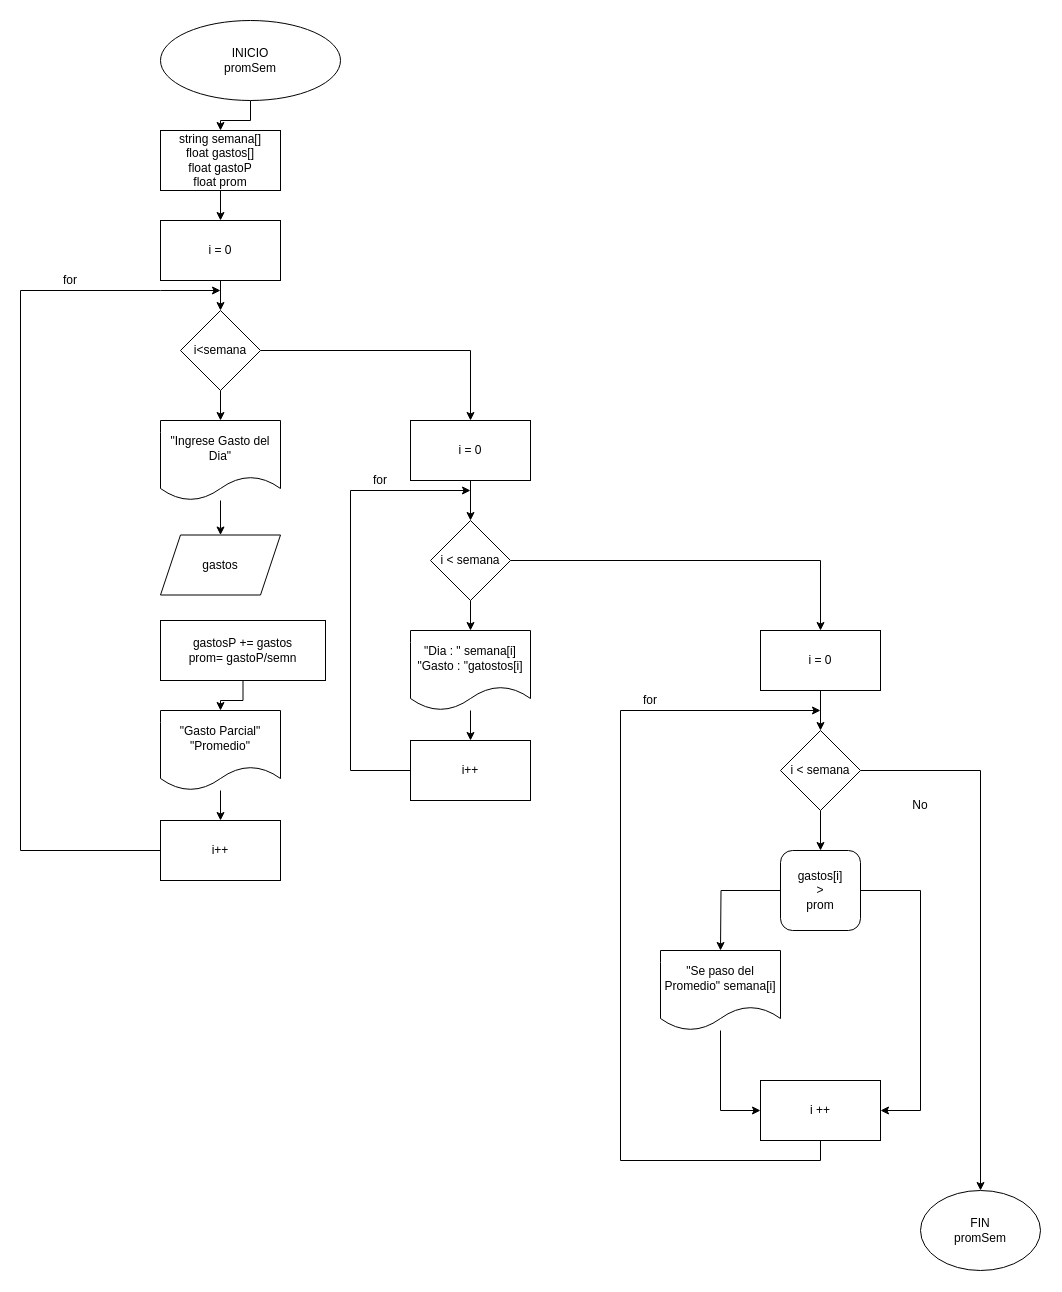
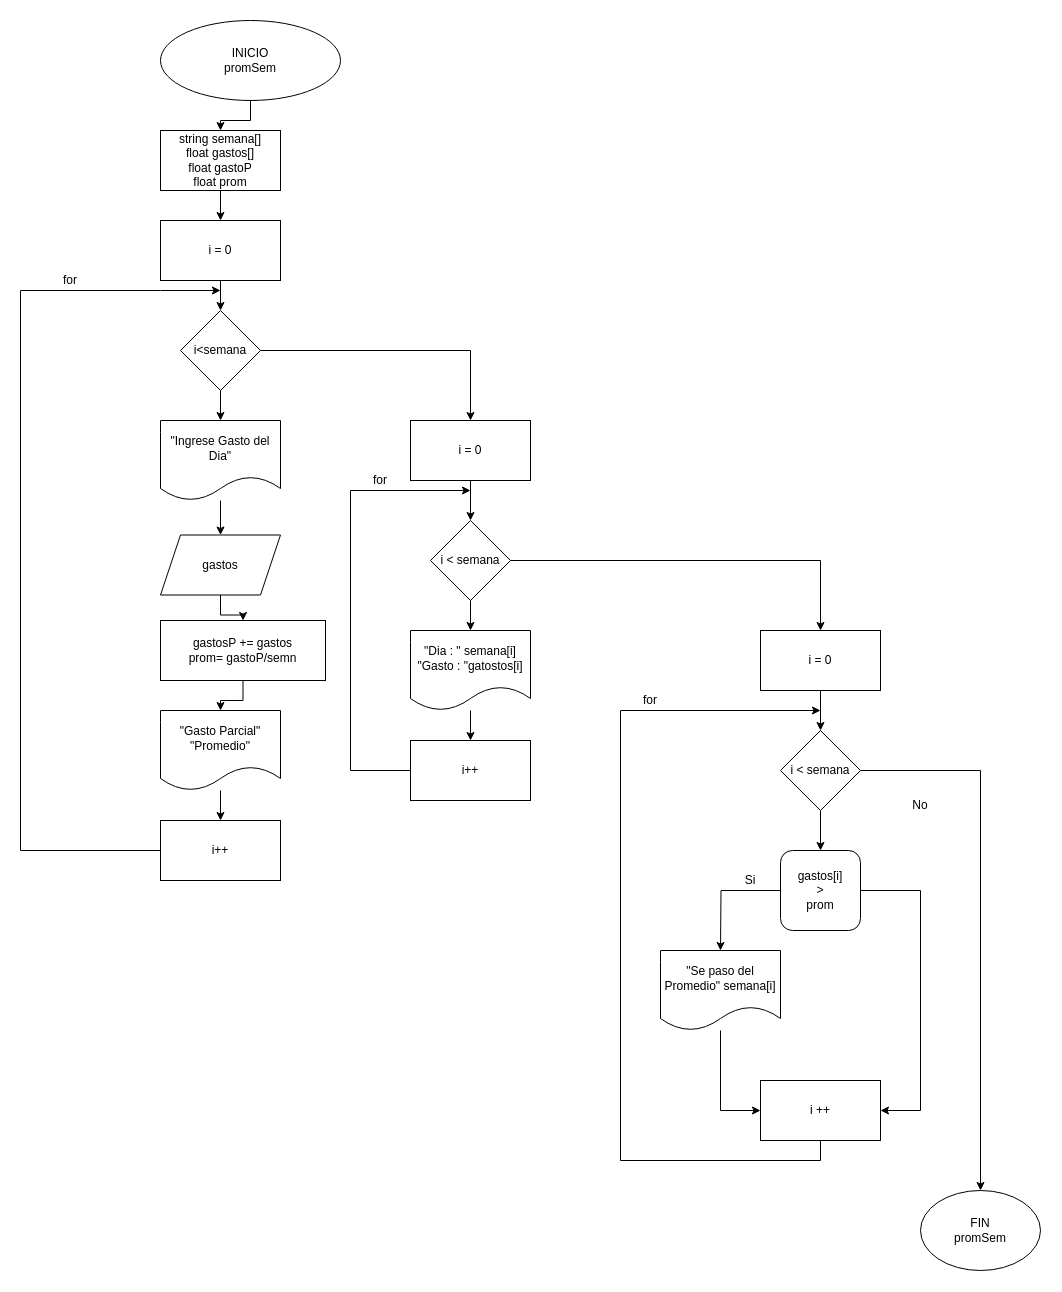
  <mxCell id="0" />
  <mxCell id="1" parent="0" />
  <mxCell id="2" style="edgeStyle=orthogonalEdgeStyle;rounded=0;orthogonalLoop=1;jettySize=auto;html=1;entryX=0.5;entryY=0;entryDx=0;entryDy=0;" edge="1" parent="1" source="3" target="5"><mxGeometry relative="1" as="geometry" /></mxCell>
  <mxCell id="3" value="&lt;div&gt;INICIO &lt;br&gt;&lt;/div&gt;&lt;div&gt;promSem&lt;/div&gt;" style="ellipse;whiteSpace=wrap;html=1;" vertex="1" parent="1"><mxGeometry x="160" y="20" width="180" height="80" as="geometry" /></mxCell>
  <mxCell id="4" value="" style="edgeStyle=orthogonalEdgeStyle;rounded=0;orthogonalLoop=1;jettySize=auto;html=1;" edge="1" parent="1" source="5" target="7"><mxGeometry relative="1" as="geometry" /></mxCell>
  <mxCell id="5" value="&lt;div&gt;string semana[]&lt;/div&gt;&lt;div&gt;float gastos[]&lt;/div&gt;&lt;div&gt;float gastoP&lt;/div&gt;&lt;div&gt;float prom&lt;br&gt;&lt;/div&gt;" style="rounded=0;whiteSpace=wrap;html=1;" vertex="1" parent="1"><mxGeometry x="160" y="130" width="120" height="60" as="geometry" /></mxCell>
  <mxCell id="6" value="" style="edgeStyle=orthogonalEdgeStyle;rounded=0;orthogonalLoop=1;jettySize=auto;html=1;" edge="1" parent="1" source="7" target="10"><mxGeometry relative="1" as="geometry" /></mxCell>
  <mxCell id="7" value="i = 0" style="whiteSpace=wrap;html=1;rounded=0;" vertex="1" parent="1"><mxGeometry x="160" y="220" width="120" height="60" as="geometry" /></mxCell>
  <mxCell id="8" value="" style="edgeStyle=orthogonalEdgeStyle;rounded=0;orthogonalLoop=1;jettySize=auto;html=1;" edge="1" parent="1" source="10" target="12"><mxGeometry relative="1" as="geometry" /></mxCell>
  <mxCell id="9" style="edgeStyle=orthogonalEdgeStyle;rounded=0;orthogonalLoop=1;jettySize=auto;html=1;exitX=1;exitY=0.5;exitDx=0;exitDy=0;" edge="1" parent="1" source="10" target="22"><mxGeometry relative="1" as="geometry"><mxPoint x="420" y="910" as="targetPoint" /></mxGeometry></mxCell>
  <mxCell id="10" value="i&amp;lt;semana" style="rhombus;whiteSpace=wrap;html=1;rounded=0;" vertex="1" parent="1"><mxGeometry x="180" y="310" width="80" height="80" as="geometry" /></mxCell>
  <mxCell id="11" value="" style="edgeStyle=orthogonalEdgeStyle;rounded=0;orthogonalLoop=1;jettySize=auto;html=1;" edge="1" parent="1" source="12" target="14"><mxGeometry relative="1" as="geometry" /></mxCell>
  <mxCell id="12" value="&quot;Ingrese Gasto del Dia&quot;" style="shape=document;whiteSpace=wrap;html=1;boundedLbl=1;rounded=0;" vertex="1" parent="1"><mxGeometry x="160" y="420" width="120" height="80" as="geometry" /></mxCell>
+ <mxCell id="13" value="" style="edgeStyle=orthogonalEdgeStyle;rounded=0;orthogonalLoop=1;jettySize=auto;html=1;" edge="1" parent="1" source="14" target="16"><mxGeometry relative="1" as="geometry" /></mxCell>
  <mxCell id="14" value="gastos " style="shape=parallelogram;perimeter=parallelogramPerimeter;whiteSpace=wrap;html=1;fixedSize=1;rounded=0;" vertex="1" parent="1"><mxGeometry x="160" y="534.5" width="120" height="60" as="geometry" /></mxCell>
  <mxCell id="15" value="" style="edgeStyle=orthogonalEdgeStyle;rounded=0;orthogonalLoop=1;jettySize=auto;html=1;" edge="1" parent="1" source="16" target="18"><mxGeometry relative="1" as="geometry" /></mxCell>
  <mxCell id="16" value="&lt;div&gt;gastosP += gastos&lt;/div&gt;&lt;div&gt;prom= gastoP/semn&lt;br&gt;&lt;/div&gt;" style="whiteSpace=wrap;html=1;rounded=0;" vertex="1" parent="1"><mxGeometry x="160" y="620" width="165" height="60" as="geometry" /></mxCell>
  <mxCell id="17" value="" style="edgeStyle=orthogonalEdgeStyle;rounded=0;orthogonalLoop=1;jettySize=auto;html=1;" edge="1" parent="1" source="18" target="20"><mxGeometry relative="1" as="geometry" /></mxCell>
  <mxCell id="18" value="&lt;div&gt;&quot;Gasto Parcial&quot;&lt;/div&gt;&lt;div&gt;&quot;Promedio&quot;&lt;br&gt;&lt;/div&gt;" style="shape=document;whiteSpace=wrap;html=1;boundedLbl=1;rounded=0;" vertex="1" parent="1"><mxGeometry x="160" y="710" width="120" height="80" as="geometry" /></mxCell>
  <mxCell id="19" style="edgeStyle=orthogonalEdgeStyle;rounded=0;orthogonalLoop=1;jettySize=auto;html=1;" edge="1" parent="1" source="20"><mxGeometry relative="1" as="geometry"><mxPoint x="220" y="290" as="targetPoint" /><Array as="points"><mxPoint x="20" y="850" /><mxPoint x="20" y="290" /><mxPoint x="160" y="290" /></Array></mxGeometry></mxCell>
  <mxCell id="20" value="i++" style="rounded=0;whiteSpace=wrap;html=1;" vertex="1" parent="1"><mxGeometry x="160" y="820" width="120" height="60" as="geometry" /></mxCell>
  <mxCell id="21" value="" style="edgeStyle=orthogonalEdgeStyle;rounded=0;orthogonalLoop=1;jettySize=auto;html=1;" edge="1" parent="1" source="22" target="25"><mxGeometry relative="1" as="geometry" /></mxCell>
  <mxCell id="22" value="i = 0" style="rounded=0;whiteSpace=wrap;html=1;" vertex="1" parent="1"><mxGeometry x="410" y="420" width="120" height="60" as="geometry" /></mxCell>
  <mxCell id="23" value="" style="edgeStyle=orthogonalEdgeStyle;rounded=0;orthogonalLoop=1;jettySize=auto;html=1;" edge="1" parent="1" source="25" target="27"><mxGeometry relative="1" as="geometry" /></mxCell>
  <mxCell id="24" style="edgeStyle=orthogonalEdgeStyle;rounded=0;orthogonalLoop=1;jettySize=auto;html=1;exitX=1;exitY=0.5;exitDx=0;exitDy=0;" edge="1" parent="1" source="25" target="31"><mxGeometry relative="1" as="geometry"><mxPoint x="650" y="610" as="targetPoint" /></mxGeometry></mxCell>
  <mxCell id="25" value="i &amp;lt; semana" style="rhombus;whiteSpace=wrap;html=1;rounded=0;" vertex="1" parent="1"><mxGeometry x="430" y="520" width="80" height="80" as="geometry" /></mxCell>
  <mxCell id="26" value="" style="edgeStyle=orthogonalEdgeStyle;rounded=0;orthogonalLoop=1;jettySize=auto;html=1;" edge="1" parent="1" source="27" target="29"><mxGeometry relative="1" as="geometry" /></mxCell>
  <mxCell id="27" value="&lt;div&gt;&quot;Dia : &quot; semana[i]&lt;br&gt;&lt;/div&gt;&lt;div&gt;&quot;Gasto : &quot;gatostos[i]&lt;br&gt;&lt;/div&gt;" style="shape=document;whiteSpace=wrap;html=1;boundedLbl=1;rounded=0;" vertex="1" parent="1"><mxGeometry x="410" y="630" width="120" height="80" as="geometry" /></mxCell>
  <mxCell id="28" style="edgeStyle=orthogonalEdgeStyle;rounded=0;orthogonalLoop=1;jettySize=auto;html=1;exitX=0;exitY=0.5;exitDx=0;exitDy=0;" edge="1" parent="1" source="29"><mxGeometry relative="1" as="geometry"><mxPoint x="470" y="490" as="targetPoint" /><Array as="points"><mxPoint x="350" y="770" /><mxPoint x="350" y="490" /></Array></mxGeometry></mxCell>
  <mxCell id="29" value="i++" style="rounded=0;whiteSpace=wrap;html=1;" vertex="1" parent="1"><mxGeometry x="410" y="740" width="120" height="60" as="geometry" /></mxCell>
  <mxCell id="30" value="" style="edgeStyle=orthogonalEdgeStyle;rounded=0;orthogonalLoop=1;jettySize=auto;html=1;" edge="1" parent="1" source="31" target="34"><mxGeometry relative="1" as="geometry" /></mxCell>
  <mxCell id="31" value="i = 0" style="rounded=0;whiteSpace=wrap;html=1;" vertex="1" parent="1"><mxGeometry x="760" y="630" width="120" height="60" as="geometry" /></mxCell>
  <mxCell id="32" value="" style="edgeStyle=orthogonalEdgeStyle;rounded=0;orthogonalLoop=1;jettySize=auto;html=1;" edge="1" parent="1" source="34" target="37"><mxGeometry relative="1" as="geometry" /></mxCell>
  <mxCell id="33" style="edgeStyle=orthogonalEdgeStyle;rounded=0;orthogonalLoop=1;jettySize=auto;html=1;exitX=1;exitY=0.5;exitDx=0;exitDy=0;" edge="1" parent="1" source="34" target="42"><mxGeometry relative="1" as="geometry"><mxPoint x="980" y="1230" as="targetPoint" /></mxGeometry></mxCell>
  <mxCell id="34" value="i &amp;lt; semana" style="rhombus;whiteSpace=wrap;html=1;rounded=0;" vertex="1" parent="1"><mxGeometry x="780" y="730" width="80" height="80" as="geometry" /></mxCell>
  <mxCell id="35" style="edgeStyle=orthogonalEdgeStyle;rounded=0;orthogonalLoop=1;jettySize=auto;html=1;exitX=0;exitY=0.5;exitDx=0;exitDy=0;" edge="1" parent="1" source="37"><mxGeometry relative="1" as="geometry"><mxPoint x="720" y="950" as="targetPoint" /></mxGeometry></mxCell>
  <mxCell id="36" style="edgeStyle=orthogonalEdgeStyle;rounded=0;orthogonalLoop=1;jettySize=auto;html=1;entryX=1;entryY=0.5;entryDx=0;entryDy=0;exitX=1;exitY=0.5;exitDx=0;exitDy=0;" edge="1" parent="1" source="37" target="41"><mxGeometry relative="1" as="geometry"><mxPoint x="940" y="1120" as="targetPoint" /><Array as="points"><mxPoint x="920" y="890" /><mxPoint x="920" y="1110" /></Array></mxGeometry></mxCell>
  <mxCell id="37" value="&lt;div&gt;gastos[i]&lt;/div&gt;&lt;div&gt;&amp;gt;&lt;/div&gt;&lt;div&gt;prom&lt;/div&gt;" style="whiteSpace=wrap;html=1;rounded=1;" vertex="1" parent="1"><mxGeometry x="780" y="850" width="80" height="80" as="geometry" /></mxCell>
  <mxCell id="38" style="edgeStyle=orthogonalEdgeStyle;rounded=0;orthogonalLoop=1;jettySize=auto;html=1;entryX=0;entryY=0.5;entryDx=0;entryDy=0;" edge="1" parent="1" source="39" target="41"><mxGeometry relative="1" as="geometry" /></mxCell>
  <mxCell id="39" value="&quot;Se paso del Promedio&quot; semana[i]" style="shape=document;whiteSpace=wrap;html=1;boundedLbl=1;" vertex="1" parent="1"><mxGeometry x="660" y="950" width="120" height="80" as="geometry" /></mxCell>
  <mxCell id="40" style="edgeStyle=orthogonalEdgeStyle;rounded=0;orthogonalLoop=1;jettySize=auto;html=1;exitX=0.5;exitY=1;exitDx=0;exitDy=0;" edge="1" parent="1" source="41"><mxGeometry relative="1" as="geometry"><mxPoint x="820" y="710" as="targetPoint" /><Array as="points"><mxPoint x="820" y="1160" /><mxPoint x="620" y="1160" /><mxPoint x="620" y="710" /></Array></mxGeometry></mxCell>
  <mxCell id="41" value="i ++" style="rounded=0;whiteSpace=wrap;html=1;" vertex="1" parent="1"><mxGeometry x="760" y="1080" width="120" height="60" as="geometry" /></mxCell>
  <mxCell id="42" value="&lt;div&gt;FIN&lt;/div&gt;&lt;div&gt;promSem&lt;br&gt;&lt;/div&gt;" style="ellipse;whiteSpace=wrap;html=1;" vertex="1" parent="1"><mxGeometry x="920" y="1190" width="120" height="80" as="geometry" /></mxCell>
+ <mxCell id="43" value="Si" style="text;html=1;strokeColor=none;fillColor=none;align=center;verticalAlign=middle;whiteSpace=wrap;rounded=0;" vertex="1" parent="1"><mxGeometry x="730" y="870" width="40" height="20" as="geometry" /></mxCell>
  <mxCell id="44" value="No" style="text;html=1;strokeColor=none;fillColor=none;align=center;verticalAlign=middle;whiteSpace=wrap;rounded=0;" vertex="1" parent="1"><mxGeometry x="900" y="795" width="40" height="20" as="geometry" /></mxCell>
  <mxCell id="45" value="for" style="text;html=1;strokeColor=none;fillColor=none;align=center;verticalAlign=middle;whiteSpace=wrap;rounded=0;" vertex="1" parent="1"><mxGeometry x="50" y="270" width="40" height="20" as="geometry" /></mxCell>
  <mxCell id="46" value="for" style="text;html=1;strokeColor=none;fillColor=none;align=center;verticalAlign=middle;whiteSpace=wrap;rounded=0;" vertex="1" parent="1"><mxGeometry x="360" y="470" width="40" height="20" as="geometry" /></mxCell>
  <mxCell id="47" value="for" style="text;html=1;strokeColor=none;fillColor=none;align=center;verticalAlign=middle;whiteSpace=wrap;rounded=0;" vertex="1" parent="1"><mxGeometry x="630" y="690" width="40" height="20" as="geometry" /></mxCell>
